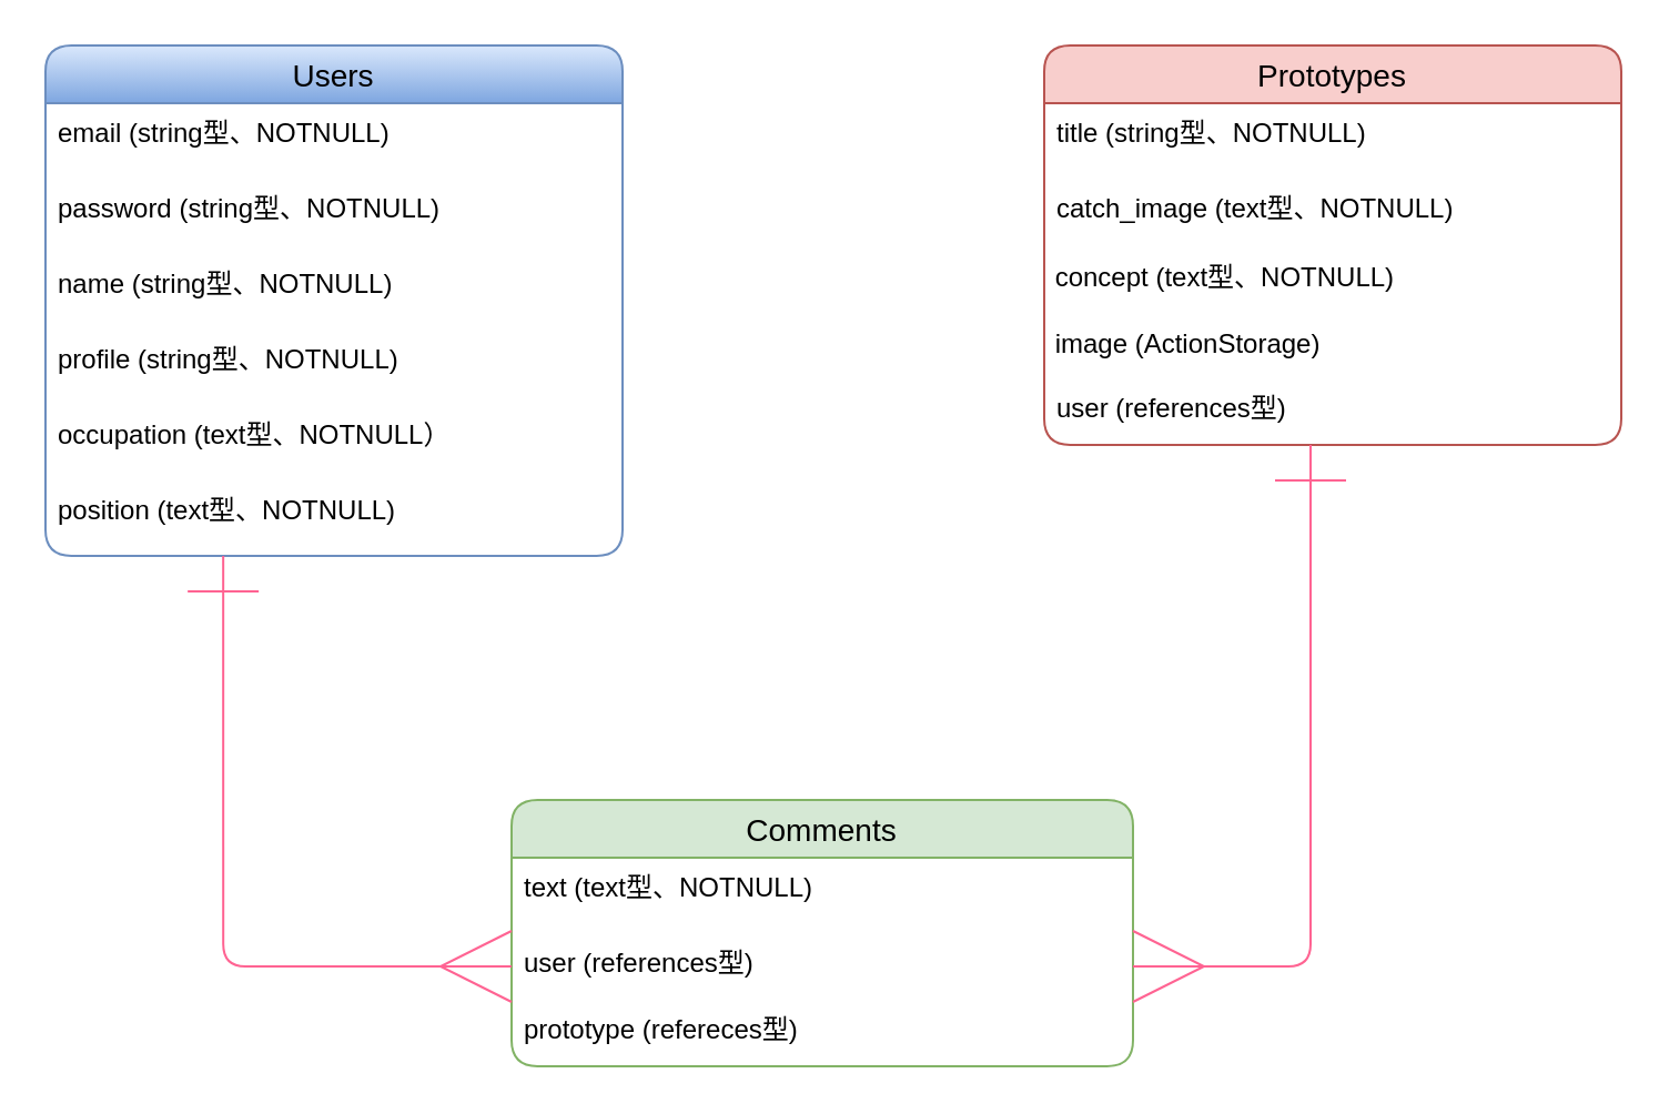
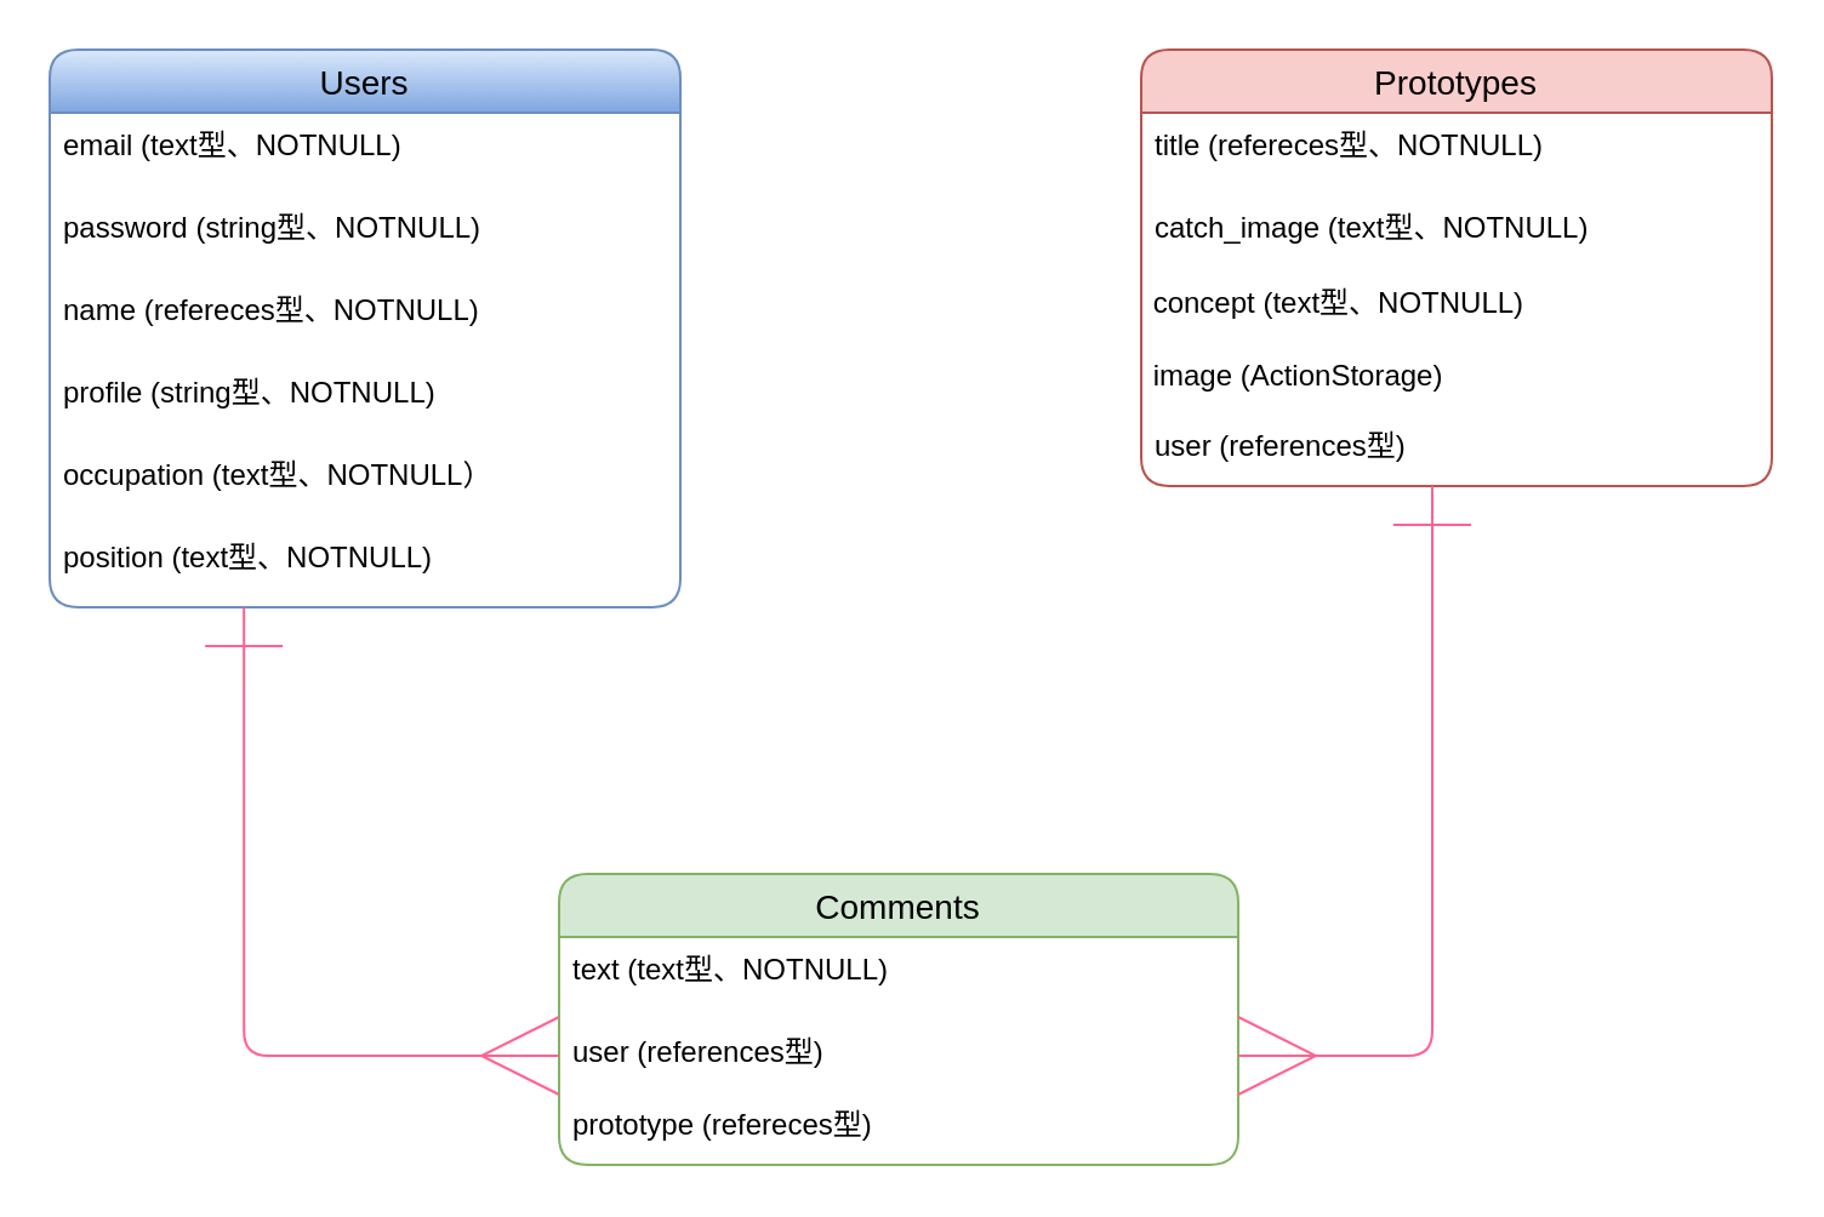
  <mxCell id="0" />
  <mxCell id="1" parent="0" />
  <mxCell id="2" value="Users" style="swimlane;fontStyle=0;childLayout=stackLayout;horizontal=1;startSize=26;horizontalStack=0;resizeParent=1;resizeParentMax=0;resizeLast=0;collapsible=1;marginBottom=0;align=center;fontSize=14;strokeColor=#6c8ebf;strokeWidth=1;gradientColor=#7ea6e0;fillColor=#dae8fc;fontColor=#000000;rounded=1;" vertex="1" parent="1"><mxGeometry x="20" y="20" width="260" height="230" as="geometry" /></mxCell>
- <mxCell id="3" value="email (string型、NOTNULL)&#10;&#10;" style="text;strokeColor=none;fillColor=none;spacingLeft=4;spacingRight=4;overflow=hidden;rotatable=0;points=[[0,0.5],[1,0.5]];portConstraint=eastwest;fontSize=12;rounded=1;" vertex="1" parent="2"><mxGeometry y="26" width="260" height="34" as="geometry" /></mxCell>
+ <mxCell id="3" value="email (text型、NOTNULL)&#10;&#10;" style="text;strokeColor=none;fillColor=none;spacingLeft=4;spacingRight=4;overflow=hidden;rotatable=0;points=[[0,0.5],[1,0.5]];portConstraint=eastwest;fontSize=12;rounded=1;" vertex="1" parent="2"><mxGeometry y="26" width="260" height="34" as="geometry" /></mxCell>
  <mxCell id="4" value="password (string型、NOTNULL)&#10;" style="text;strokeColor=none;fillColor=none;spacingLeft=4;spacingRight=4;overflow=hidden;rotatable=0;points=[[0,0.5],[1,0.5]];portConstraint=eastwest;fontSize=12;rounded=1;" vertex="1" parent="2"><mxGeometry y="60" width="260" height="34" as="geometry" /></mxCell>
- <mxCell id="5" value="name (string型、NOTNULL)&#10;" style="text;strokeColor=none;fillColor=none;spacingLeft=4;spacingRight=4;overflow=hidden;rotatable=0;points=[[0,0.5],[1,0.5]];portConstraint=eastwest;fontSize=12;rounded=1;" vertex="1" parent="2"><mxGeometry y="94" width="260" height="34" as="geometry" /></mxCell>
+ <mxCell id="5" value="name (refereces型、NOTNULL)&#10;" style="text;strokeColor=none;fillColor=none;spacingLeft=4;spacingRight=4;overflow=hidden;rotatable=0;points=[[0,0.5],[1,0.5]];portConstraint=eastwest;fontSize=12;rounded=1;" vertex="1" parent="2"><mxGeometry y="94" width="260" height="34" as="geometry" /></mxCell>
  <mxCell id="6" value="profile (string型、NOTNULL)" style="text;strokeColor=none;fillColor=none;spacingLeft=4;spacingRight=4;overflow=hidden;rotatable=0;points=[[0,0.5],[1,0.5]];portConstraint=eastwest;fontSize=12;rounded=1;" vertex="1" parent="2"><mxGeometry y="128" width="260" height="34" as="geometry" /></mxCell>
  <mxCell id="7" value="occupation (text型、NOTNULL）" style="text;strokeColor=none;fillColor=none;spacingLeft=4;spacingRight=4;overflow=hidden;rotatable=0;points=[[0,0.5],[1,0.5]];portConstraint=eastwest;fontSize=12;rounded=1;" vertex="1" parent="2"><mxGeometry y="162" width="260" height="34" as="geometry" /></mxCell>
  <mxCell id="8" value="position (text型、NOTNULL)" style="text;strokeColor=none;fillColor=none;spacingLeft=4;spacingRight=4;overflow=hidden;rotatable=0;points=[[0,0.5],[1,0.5]];portConstraint=eastwest;fontSize=12;rounded=1;" vertex="1" parent="2"><mxGeometry y="196" width="260" height="34" as="geometry" /></mxCell>
  <mxCell id="9" value="Prototypes" style="swimlane;fontStyle=0;childLayout=stackLayout;horizontal=1;startSize=26;horizontalStack=0;resizeParent=1;resizeParentMax=0;resizeLast=0;collapsible=1;marginBottom=0;align=center;fontSize=14;strokeColor=#b85450;strokeWidth=1;fillColor=#f8cecc;fontColor=#000000;rounded=1;" vertex="1" parent="1"><mxGeometry x="470" y="20" width="260" height="180" as="geometry" /></mxCell>
- <mxCell id="10" value="title (string型、NOTNULL)&#10;" style="text;strokeColor=none;fillColor=none;spacingLeft=4;spacingRight=4;overflow=hidden;rotatable=0;points=[[0,0.5],[1,0.5]];portConstraint=eastwest;fontSize=12;rounded=1;" vertex="1" parent="9"><mxGeometry y="26" width="260" height="34" as="geometry" /></mxCell>
+ <mxCell id="10" value="title (refereces型、NOTNULL)&#10;" style="text;strokeColor=none;fillColor=none;spacingLeft=4;spacingRight=4;overflow=hidden;rotatable=0;points=[[0,0.5],[1,0.5]];portConstraint=eastwest;fontSize=12;rounded=1;" vertex="1" parent="9"><mxGeometry y="26" width="260" height="34" as="geometry" /></mxCell>
  <mxCell id="11" value="catch_image (text型、NOTNULL)&#10;" style="text;strokeColor=none;fillColor=none;spacingLeft=4;spacingRight=4;overflow=hidden;rotatable=0;points=[[0,0.5],[1,0.5]];portConstraint=eastwest;fontSize=12;rounded=1;" vertex="1" parent="9"><mxGeometry y="60" width="260" height="30" as="geometry" /></mxCell>
  <mxCell id="12" value="&amp;nbsp;concept (text型、NOTNULL)" style="whiteSpace=wrap;html=1;align=left;strokeWidth=1;fillColor=none;strokeColor=none;rounded=1;" vertex="1" parent="9"><mxGeometry y="90" width="260" height="30" as="geometry" /></mxCell>
  <mxCell id="13" value="&amp;nbsp;image (ActionStorage)" style="whiteSpace=wrap;html=1;align=left;strokeWidth=1;fillColor=none;strokeColor=none;rounded=1;" vertex="1" parent="9"><mxGeometry y="120" width="260" height="30" as="geometry" /></mxCell>
  <mxCell id="14" value="user (references型)" style="text;strokeColor=none;fillColor=none;spacingLeft=4;spacingRight=4;overflow=hidden;rotatable=0;points=[[0,0.5],[1,0.5]];portConstraint=eastwest;fontSize=12;rounded=1;" vertex="1" parent="9"><mxGeometry y="150" width="260" height="30" as="geometry" /></mxCell>
  <mxCell id="15" value="Comments" style="swimlane;fontStyle=0;childLayout=stackLayout;horizontal=1;startSize=26;horizontalStack=0;resizeParent=1;resizeParentMax=0;resizeLast=0;collapsible=1;marginBottom=0;align=center;fontSize=14;strokeColor=#82b366;strokeWidth=1;fillColor=#d5e8d4;fontColor=#000000;rounded=1;" vertex="1" parent="1"><mxGeometry x="230" y="360" width="280" height="120" as="geometry" /></mxCell>
  <mxCell id="16" value="text (text型、NOTNULL)" style="text;strokeColor=none;fillColor=none;spacingLeft=4;spacingRight=4;overflow=hidden;rotatable=0;points=[[0,0.5],[1,0.5]];portConstraint=eastwest;fontSize=12;rounded=1;" vertex="1" parent="15"><mxGeometry y="26" width="280" height="34" as="geometry" /></mxCell>
  <mxCell id="17" value="user (references型)" style="text;strokeColor=none;fillColor=none;spacingLeft=4;spacingRight=4;overflow=hidden;rotatable=0;points=[[0,0.5],[1,0.5]];portConstraint=eastwest;fontSize=12;rounded=1;" vertex="1" parent="15"><mxGeometry y="60" width="280" height="30" as="geometry" /></mxCell>
  <mxCell id="18" value="prototype (refereces型)" style="text;strokeColor=none;fillColor=none;spacingLeft=4;spacingRight=4;overflow=hidden;rotatable=0;points=[[0,0.5],[1,0.5]];portConstraint=eastwest;fontSize=12;rounded=1;" vertex="1" parent="15"><mxGeometry y="90" width="280" height="30" as="geometry" /></mxCell>
  <mxCell id="19" style="edgeStyle=orthogonalEdgeStyle;curved=0;rounded=1;sketch=0;orthogonalLoop=1;jettySize=auto;html=1;startArrow=ERmany;startFill=0;endArrow=ERone;endFill=0;endSize=30;strokeColor=#FF6392;fillColor=#FFE45E;fontColor=#5AA9E6;startSize=30;" edge="1" parent="1" source="17" target="14"><mxGeometry relative="1" as="geometry"><mxPoint x="590" y="210" as="targetPoint" /><Array as="points"><mxPoint x="590" y="435" /></Array></mxGeometry></mxCell>
  <mxCell id="20" style="edgeStyle=orthogonalEdgeStyle;curved=0;rounded=1;sketch=0;orthogonalLoop=1;jettySize=auto;html=1;exitX=0;exitY=0.5;exitDx=0;exitDy=0;startArrow=ERmany;startFill=0;startSize=30;endArrow=ERone;endFill=0;endSize=30;strokeColor=#FF6392;strokeWidth=1;fillColor=#FFE45E;fontColor=#5AA9E6;entryX=0.308;entryY=1;entryDx=0;entryDy=0;entryPerimeter=0;" edge="1" parent="1" source="17" target="8"><mxGeometry relative="1" as="geometry"><mxPoint x="100" y="260" as="targetPoint" /></mxGeometry></mxCell>
